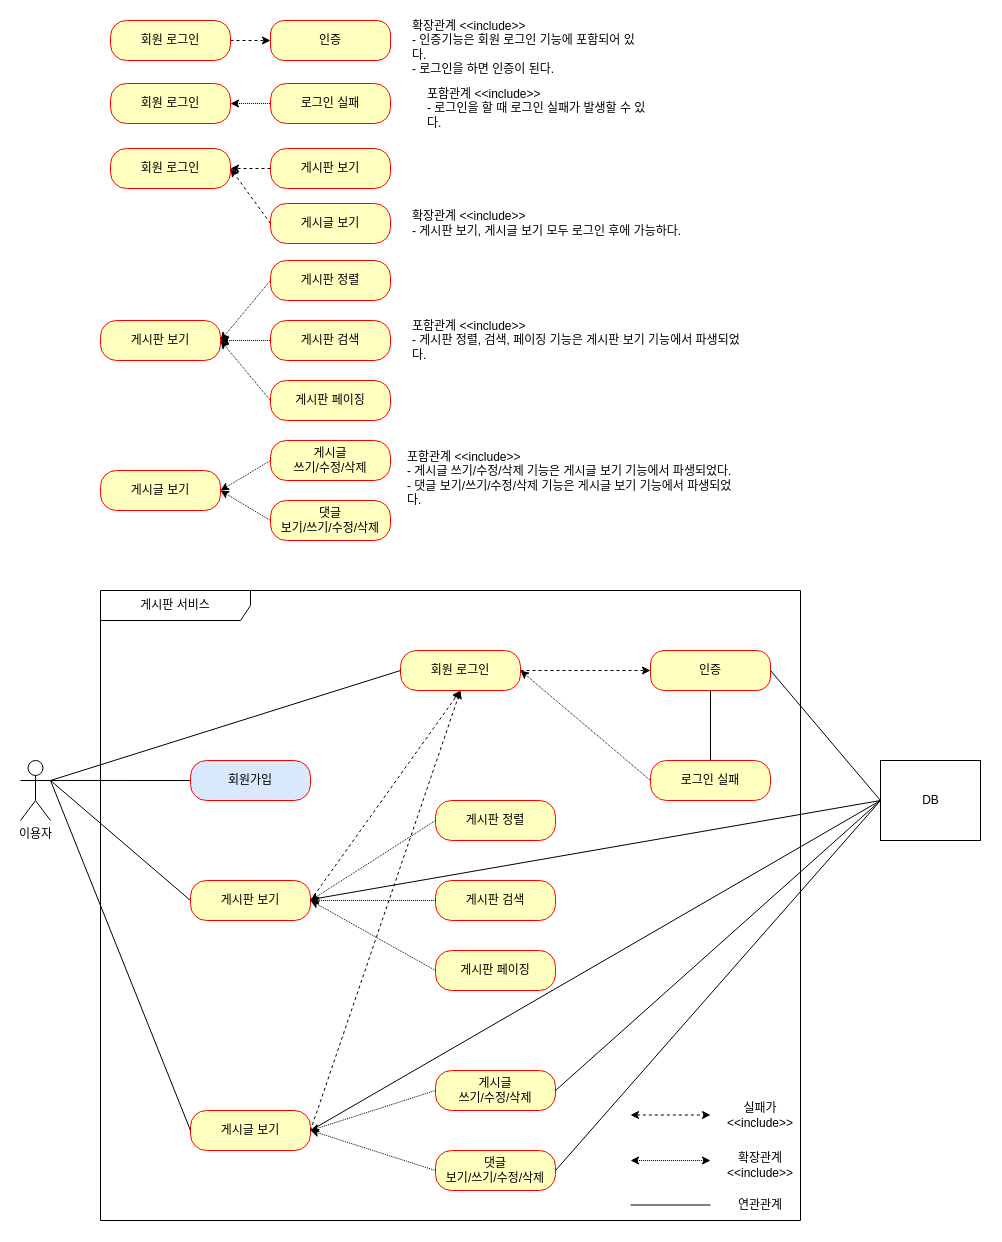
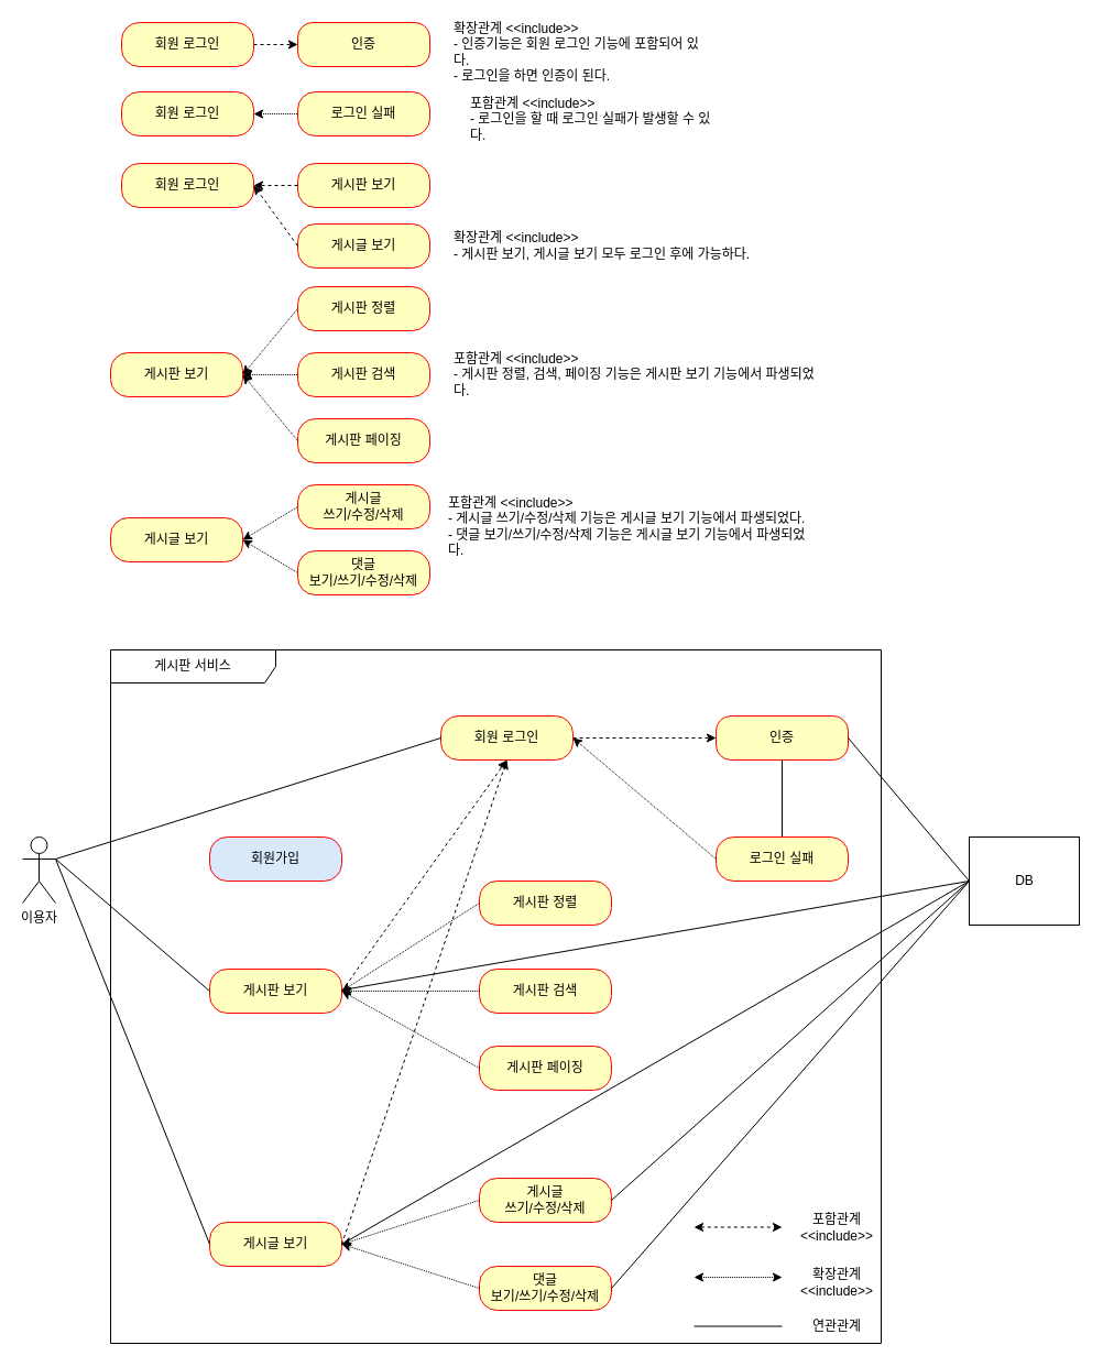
  <mxCell id="0" />
  <mxCell id="1" parent="0" />
  <mxCell id="2" value="이용자" style="shape=umlActor;verticalLabelPosition=bottom;verticalAlign=top;html=1;" vertex="1" parent="1"><mxGeometry x="20" y="760" width="30" height="60" as="geometry" /></mxCell>
  <mxCell id="3" value="게시판 서비스" style="shape=umlFrame;whiteSpace=wrap;html=1;width=150;height=30;" vertex="1" parent="1"><mxGeometry x="100" y="590" width="700" height="630" as="geometry" /></mxCell>
- <mxCell id="4" style="rounded=0;orthogonalLoop=1;jettySize=auto;html=1;entryX=1;entryY=0.333;entryDx=0;entryDy=0;entryPerimeter=0;exitX=0;exitY=0.5;exitDx=0;exitDy=0;endArrow=none;endFill=0;" edge="1" parent="1" source="5" target="2"><mxGeometry relative="1" as="geometry" /></mxCell>
  <mxCell id="5" value="회원가입" style="rounded=1;whiteSpace=wrap;html=1;arcSize=40;fontColor=#000000;fillColor=#dae8fc;strokeColor=#ff0000;" vertex="1" parent="1"><mxGeometry x="190" y="760" width="120" height="40" as="geometry" /></mxCell>
  <mxCell id="6" value="게시판 보기" style="rounded=1;whiteSpace=wrap;html=1;arcSize=40;fontColor=#000000;fillColor=#ffffc0;strokeColor=#ff0000;" vertex="1" parent="1"><mxGeometry x="190" y="880" width="120" height="40" as="geometry" /></mxCell>
  <mxCell id="7" value="게시글 보기" style="rounded=1;whiteSpace=wrap;html=1;arcSize=40;fontColor=#000000;fillColor=#ffffc0;strokeColor=#ff0000;" vertex="1" parent="1"><mxGeometry x="190" y="1110" width="120" height="40" as="geometry" /></mxCell>
  <mxCell id="8" value="" style="edgeStyle=none;rounded=0;orthogonalLoop=1;jettySize=auto;html=1;endArrow=classic;endFill=1;dashed=1;" edge="1" parent="1" source="9" target="10"><mxGeometry relative="1" as="geometry" /></mxCell>
  <mxCell id="9" value="회원 로그인" style="rounded=1;whiteSpace=wrap;html=1;arcSize=40;fontColor=#000000;fillColor=#ffffc0;strokeColor=#ff0000;" vertex="1" parent="1"><mxGeometry x="400" width="120" height="40" as="geometry" y="650" /></mxCell>
  <mxCell id="10" value="인증" style="rounded=1;whiteSpace=wrap;html=1;arcSize=34;fontColor=#000000;fillColor=#ffffc0;strokeColor=#ff0000;" vertex="1" parent="1"><mxGeometry x="650" width="120" height="40" as="geometry" y="650" /></mxCell>
  <mxCell id="11" value="" style="edgeStyle=none;rounded=0;orthogonalLoop=1;jettySize=auto;html=1;endArrow=none;endFill=0;" edge="1" parent="1" source="12" target="10"><mxGeometry relative="1" as="geometry" /></mxCell>
  <mxCell id="12" value="로그인 실패" style="rounded=1;whiteSpace=wrap;html=1;arcSize=40;fontColor=#000000;fillColor=#ffffc0;strokeColor=#ff0000;" vertex="1" parent="1"><mxGeometry x="650" y="760" width="120" height="40" as="geometry" /></mxCell>
  <mxCell id="13" value="게시판 정렬" style="rounded=1;whiteSpace=wrap;html=1;arcSize=40;fontColor=#000000;fillColor=#ffffc0;strokeColor=#ff0000;" vertex="1" parent="1"><mxGeometry x="435" y="800" width="120" height="40" as="geometry" /></mxCell>
  <mxCell id="14" value="게시판 검색" style="rounded=1;whiteSpace=wrap;html=1;arcSize=40;fontColor=#000000;fillColor=#ffffc0;strokeColor=#ff0000;" vertex="1" parent="1"><mxGeometry x="435" y="880" width="120" height="40" as="geometry" /></mxCell>
  <mxCell id="15" value="게시글 &lt;br&gt;쓰기/수정/삭제" style="rounded=1;whiteSpace=wrap;html=1;arcSize=40;fontColor=#000000;fillColor=#ffffc0;strokeColor=#ff0000;" vertex="1" parent="1"><mxGeometry x="435" y="1070" width="120" height="40" as="geometry" /></mxCell>
  <mxCell id="16" value="댓글 &lt;br&gt;보기/쓰기/수정/삭제" style="rounded=1;whiteSpace=wrap;html=1;arcSize=40;fontColor=#000000;fillColor=#ffffc0;strokeColor=#ff0000;" vertex="1" parent="1"><mxGeometry x="435" y="1150" width="120" height="40" as="geometry" /></mxCell>
  <mxCell id="17" style="edgeStyle=none;rounded=0;orthogonalLoop=1;jettySize=auto;html=1;exitX=0.5;exitY=1;exitDx=0;exitDy=0;" edge="1" parent="1" source="9" target="9"><mxGeometry relative="1" as="geometry" /></mxCell>
  <mxCell id="18" style="rounded=0;orthogonalLoop=1;jettySize=auto;html=1;exitX=0;exitY=0.5;exitDx=0;exitDy=0;endArrow=none;endFill=0;" edge="1" parent="1" source="9"><mxGeometry relative="1" as="geometry"><mxPoint x="170" y="740" as="sourcePoint" /><mxPoint x="50" y="780" as="targetPoint" /></mxGeometry></mxCell>
  <mxCell id="19" style="rounded=0;orthogonalLoop=1;jettySize=auto;html=1;exitX=0;exitY=0.5;exitDx=0;exitDy=0;endArrow=none;endFill=0;" edge="1" parent="1" source="6"><mxGeometry relative="1" as="geometry"><mxPoint x="200" y="790" as="sourcePoint" /><mxPoint x="50" y="780" as="targetPoint" /></mxGeometry></mxCell>
  <mxCell id="20" style="rounded=0;orthogonalLoop=1;jettySize=auto;html=1;exitX=0;exitY=0.5;exitDx=0;exitDy=0;endArrow=none;endFill=0;" edge="1" parent="1" source="7"><mxGeometry relative="1" as="geometry"><mxPoint x="200" y="870" as="sourcePoint" /><mxPoint x="50" y="780" as="targetPoint" /></mxGeometry></mxCell>
  <mxCell id="21" value="" style="edgeStyle=none;rounded=0;orthogonalLoop=1;jettySize=auto;html=1;endArrow=none;endFill=0;entryX=0;entryY=0.5;entryDx=0;entryDy=0;exitX=1;exitY=0.5;exitDx=0;exitDy=0;dashed=1;startArrow=classic;startFill=1;dashPattern=1 1;" edge="1" parent="1" source="9" target="12"><mxGeometry relative="1" as="geometry"><mxPoint x="450" y="680" as="sourcePoint" /><mxPoint x="530" y="680" as="targetPoint" /></mxGeometry></mxCell>
  <mxCell id="22" value="" style="edgeStyle=none;rounded=0;orthogonalLoop=1;jettySize=auto;html=1;endArrow=classic;endFill=1;dashed=1;startArrow=classic;startFill=1;" edge="1" parent="1"><mxGeometry relative="1" as="geometry"><mxPoint x="630" y="1114.47" as="sourcePoint" /><mxPoint x="710" y="1114.47" as="targetPoint" /></mxGeometry></mxCell>
- <mxCell id="23" value="실패가 &amp;lt;&amp;lt;include&amp;gt;&amp;gt;" style="text;html=1;strokeColor=none;fillColor=none;align=center;verticalAlign=middle;whiteSpace=wrap;rounded=0;" vertex="1" parent="1"><mxGeometry x="730" y="1100" width="60" height="30" as="geometry" /></mxCell>
+ <mxCell id="23" value="포함관계 &amp;lt;&amp;lt;include&amp;gt;&amp;gt;" style="text;html=1;strokeColor=none;fillColor=none;align=center;verticalAlign=middle;whiteSpace=wrap;rounded=0;" vertex="1" parent="1"><mxGeometry x="730" y="1100" width="60" height="30" as="geometry" /></mxCell>
  <mxCell id="24" value="&lt;br&gt;&lt;span style=&quot;text-align: center;&quot;&gt;확장관계 &amp;lt;&amp;lt;include&amp;gt;&amp;gt;&lt;br&gt;&lt;/span&gt;- 인증기능은 회원 로그인 기능에 포함되어 있다.&lt;br&gt;- 로그인을 하면 인증이 된다." style="text;html=1;strokeColor=none;fillColor=none;align=left;verticalAlign=middle;whiteSpace=wrap;rounded=0;imageAlign=right;" vertex="1" parent="1"><mxGeometry x="410" y="25" width="230" height="30" as="geometry" /></mxCell>
  <mxCell id="25" value="확장관계 &amp;lt;&amp;lt;include&amp;gt;&amp;gt;" style="text;html=1;strokeColor=none;fillColor=none;align=center;verticalAlign=middle;whiteSpace=wrap;rounded=0;" vertex="1" parent="1"><mxGeometry x="730" y="1150" width="60" height="30" as="geometry" /></mxCell>
  <mxCell id="26" value="&lt;span style=&quot;text-align: center;&quot;&gt;포함관계 &amp;lt;&amp;lt;include&amp;gt;&amp;gt;&lt;/span&gt;&lt;br&gt;- 로그인을 할 때 로그인 실패가 발생할 수 있다." style="text;html=1;strokeColor=none;fillColor=none;align=left;verticalAlign=middle;whiteSpace=wrap;rounded=0;" vertex="1" parent="1"><mxGeometry x="425" y="93" width="230" height="30" as="geometry" /></mxCell>
  <mxCell id="27" value="" style="rounded=0;orthogonalLoop=1;jettySize=auto;html=1;endArrow=classic;endFill=1;dashed=1;exitX=1;exitY=0.5;exitDx=0;exitDy=0;entryX=0.5;entryY=1;entryDx=0;entryDy=0;" edge="1" parent="1" source="6" target="9"><mxGeometry relative="1" as="geometry"><mxPoint x="320" y="859.58" as="sourcePoint" /><mxPoint x="450" y="859.58" as="targetPoint" /></mxGeometry></mxCell>
  <mxCell id="28" value="" style="rounded=0;orthogonalLoop=1;jettySize=auto;html=1;endArrow=classic;endFill=1;dashed=1;exitX=1;exitY=0.5;exitDx=0;exitDy=0;entryX=0.5;entryY=1;entryDx=0;entryDy=0;" edge="1" parent="1" source="7" target="9"><mxGeometry relative="1" as="geometry"><mxPoint x="330" y="1050" as="sourcePoint" /><mxPoint x="480" y="880" as="targetPoint" /></mxGeometry></mxCell>
  <mxCell id="29" value="&lt;br&gt;" style="edgeLabel;html=1;align=center;verticalAlign=middle;resizable=0;points=[];" vertex="1" connectable="0" parent="28"><mxGeometry x="0.048" y="-2" relative="1" as="geometry"><mxPoint as="offset" /></mxGeometry></mxCell>
  <mxCell id="30" value="&lt;span style=&quot;text-align: center;&quot;&gt;확장관계 &amp;lt;&amp;lt;include&amp;gt;&amp;gt;&lt;/span&gt;&lt;br style=&quot;text-align: center;&quot;&gt;- 게시판 보기, 게시글 보기 모두 로그인 후에 가능하다." style="text;html=1;strokeColor=none;fillColor=none;align=left;verticalAlign=middle;whiteSpace=wrap;rounded=0;" vertex="1" parent="1"><mxGeometry x="410" y="208" width="300" height="30" as="geometry" /></mxCell>
  <mxCell id="31" value="게시판 페이징" style="rounded=1;whiteSpace=wrap;html=1;arcSize=40;fontColor=#000000;fillColor=#ffffc0;strokeColor=#ff0000;" vertex="1" parent="1"><mxGeometry x="435" y="950" width="120" height="40" as="geometry" /></mxCell>
  <mxCell id="32" value="" style="edgeStyle=none;rounded=0;orthogonalLoop=1;jettySize=auto;html=1;endArrow=none;endFill=0;entryX=0;entryY=0.5;entryDx=0;entryDy=0;dashed=1;startArrow=classic;startFill=1;dashPattern=1 1;" edge="1" parent="1" target="13"><mxGeometry relative="1" as="geometry"><mxPoint x="310" y="900" as="sourcePoint" /><mxPoint x="570" y="1240" as="targetPoint" /></mxGeometry></mxCell>
  <mxCell id="33" value="" style="edgeStyle=none;rounded=0;orthogonalLoop=1;jettySize=auto;html=1;endArrow=none;endFill=0;entryX=0;entryY=0.5;entryDx=0;entryDy=0;dashed=1;startArrow=classic;startFill=1;dashPattern=1 1;" edge="1" parent="1" target="14"><mxGeometry relative="1" as="geometry"><mxPoint x="310" y="900" as="sourcePoint" /><mxPoint x="445" y="830" as="targetPoint" /></mxGeometry></mxCell>
  <mxCell id="34" value="" style="edgeStyle=none;rounded=0;orthogonalLoop=1;jettySize=auto;html=1;endArrow=none;endFill=0;entryX=0;entryY=0.5;entryDx=0;entryDy=0;dashed=1;startArrow=classic;startFill=1;exitX=1;exitY=0.5;exitDx=0;exitDy=0;dashPattern=1 1;" edge="1" parent="1" source="6" target="31"><mxGeometry relative="1" as="geometry"><mxPoint x="320" y="910" as="sourcePoint" /><mxPoint x="445" y="910" as="targetPoint" /></mxGeometry></mxCell>
  <mxCell id="35" value="" style="edgeStyle=none;rounded=0;orthogonalLoop=1;jettySize=auto;html=1;endArrow=classic;endFill=1;dashed=1;startArrow=classic;startFill=1;dashPattern=1 1;" edge="1" parent="1"><mxGeometry relative="1" as="geometry"><mxPoint x="630" y="1160" as="sourcePoint" /><mxPoint x="710" y="1160" as="targetPoint" /></mxGeometry></mxCell>
  <mxCell id="36" value="" style="edgeStyle=none;rounded=0;orthogonalLoop=1;jettySize=auto;html=1;endArrow=none;endFill=0;entryX=0;entryY=0.5;entryDx=0;entryDy=0;dashed=1;startArrow=classic;startFill=1;exitX=1;exitY=0.5;exitDx=0;exitDy=0;dashPattern=1 1;" edge="1" parent="1" source="7" target="15"><mxGeometry relative="1" as="geometry"><mxPoint x="307.5" y="1010" as="sourcePoint" /><mxPoint x="432.5" y="1080" as="targetPoint" /></mxGeometry></mxCell>
  <mxCell id="37" value="" style="edgeStyle=none;rounded=0;orthogonalLoop=1;jettySize=auto;html=1;endArrow=none;endFill=0;entryX=0;entryY=0.5;entryDx=0;entryDy=0;dashed=1;startArrow=classic;startFill=1;dashPattern=1 1;" edge="1" parent="1" target="16"><mxGeometry relative="1" as="geometry"><mxPoint x="310" y="1130" as="sourcePoint" /><mxPoint x="445" y="1100" as="targetPoint" /></mxGeometry></mxCell>
  <mxCell id="38" value="" style="edgeStyle=none;rounded=0;orthogonalLoop=1;jettySize=auto;html=1;endArrow=classic;endFill=1;dashed=1;" edge="1" parent="1" source="39" target="40"><mxGeometry relative="1" as="geometry" /></mxCell>
  <mxCell id="39" value="회원 로그인" style="rounded=1;whiteSpace=wrap;html=1;arcSize=40;fontColor=#000000;fillColor=#ffffc0;strokeColor=#ff0000;" vertex="1" parent="1"><mxGeometry x="110" y="20" width="120" height="40" as="geometry" /></mxCell>
  <mxCell id="40" value="인증" style="rounded=1;whiteSpace=wrap;html=1;arcSize=34;fontColor=#000000;fillColor=#ffffc0;strokeColor=#ff0000;" vertex="1" parent="1"><mxGeometry x="270" y="20" width="120" height="40" as="geometry" /></mxCell>
  <mxCell id="41" value="회원 로그인" style="rounded=1;whiteSpace=wrap;html=1;arcSize=40;fontColor=#000000;fillColor=#ffffc0;strokeColor=#ff0000;" vertex="1" parent="1"><mxGeometry x="110" y="83" width="120" height="40" as="geometry" /></mxCell>
  <mxCell id="42" value="로그인 실패" style="rounded=1;whiteSpace=wrap;html=1;arcSize=40;fontColor=#000000;fillColor=#ffffc0;strokeColor=#ff0000;" vertex="1" parent="1"><mxGeometry x="270" y="83" width="120" height="40" as="geometry" /></mxCell>
  <mxCell id="43" value="" style="edgeStyle=none;rounded=0;orthogonalLoop=1;jettySize=auto;html=1;endArrow=none;endFill=0;entryX=0;entryY=0.5;entryDx=0;entryDy=0;exitX=1;exitY=0.5;exitDx=0;exitDy=0;dashed=1;startArrow=classic;startFill=1;dashPattern=1 1;" edge="1" parent="1" source="41" target="42"><mxGeometry relative="1" as="geometry"><mxPoint x="310" y="213" as="sourcePoint" /><mxPoint x="390" y="213" as="targetPoint" /></mxGeometry></mxCell>
  <mxCell id="44" value="회원 로그인" style="rounded=1;whiteSpace=wrap;html=1;arcSize=40;fontColor=#000000;fillColor=#ffffc0;strokeColor=#ff0000;" vertex="1" parent="1"><mxGeometry x="110" y="148" width="120" height="40" as="geometry" /></mxCell>
  <mxCell id="45" value="게시판 보기" style="rounded=1;whiteSpace=wrap;html=1;arcSize=40;fontColor=#000000;fillColor=#ffffc0;strokeColor=#ff0000;" vertex="1" parent="1"><mxGeometry x="270" y="148" width="120" height="40" as="geometry" /></mxCell>
  <mxCell id="46" value="게시글 보기" style="rounded=1;whiteSpace=wrap;html=1;arcSize=40;fontColor=#000000;fillColor=#ffffc0;strokeColor=#ff0000;" vertex="1" parent="1"><mxGeometry x="270" y="203" width="120" height="40" as="geometry" /></mxCell>
  <mxCell id="47" value="" style="rounded=0;orthogonalLoop=1;jettySize=auto;html=1;endArrow=classic;endFill=1;dashed=1;exitX=0;exitY=0.5;exitDx=0;exitDy=0;entryX=1;entryY=0.5;entryDx=0;entryDy=0;" edge="1" parent="1" source="45" target="44"><mxGeometry relative="1" as="geometry"><mxPoint x="200" y="398" as="sourcePoint" /><mxPoint x="350" y="188" as="targetPoint" /></mxGeometry></mxCell>
  <mxCell id="48" value="" style="rounded=0;orthogonalLoop=1;jettySize=auto;html=1;endArrow=classic;endFill=1;dashed=1;exitX=0;exitY=0.5;exitDx=0;exitDy=0;entryX=1;entryY=0.5;entryDx=0;entryDy=0;" edge="1" parent="1" source="46" target="44"><mxGeometry relative="1" as="geometry"><mxPoint x="280" y="178" as="sourcePoint" /><mxPoint x="240" y="178" as="targetPoint" /></mxGeometry></mxCell>
  <mxCell id="49" value="게시판 보기" style="rounded=1;whiteSpace=wrap;html=1;arcSize=40;fontColor=#000000;fillColor=#ffffc0;strokeColor=#ff0000;" vertex="1" parent="1"><mxGeometry x="100" y="320" width="120" height="40" as="geometry" /></mxCell>
  <mxCell id="50" value="게시판 검색" style="rounded=1;whiteSpace=wrap;html=1;arcSize=40;fontColor=#000000;fillColor=#ffffc0;strokeColor=#ff0000;" vertex="1" parent="1"><mxGeometry x="270" y="320" width="120" height="40" as="geometry" /></mxCell>
  <mxCell id="51" value="게시판 페이징" style="rounded=1;whiteSpace=wrap;html=1;arcSize=40;fontColor=#000000;fillColor=#ffffc0;strokeColor=#ff0000;" vertex="1" parent="1"><mxGeometry x="270" y="380" width="120" height="40" as="geometry" /></mxCell>
  <mxCell id="52" value="" style="edgeStyle=none;rounded=0;orthogonalLoop=1;jettySize=auto;html=1;endArrow=none;endFill=0;entryX=0;entryY=0.5;entryDx=0;entryDy=0;dashed=1;startArrow=classic;startFill=1;dashPattern=1 1;" edge="1" parent="1" target="55"><mxGeometry relative="1" as="geometry"><mxPoint x="220" y="340" as="sourcePoint" /><mxPoint x="342.5" y="270" as="targetPoint" /></mxGeometry></mxCell>
  <mxCell id="53" value="" style="edgeStyle=none;rounded=0;orthogonalLoop=1;jettySize=auto;html=1;endArrow=none;endFill=0;entryX=0;entryY=0.5;entryDx=0;entryDy=0;dashed=1;startArrow=classic;startFill=1;dashPattern=1 1;exitX=1;exitY=0.5;exitDx=0;exitDy=0;" edge="1" parent="1" source="49" target="50"><mxGeometry relative="1" as="geometry"><mxPoint x="217.5" y="350" as="sourcePoint" /><mxPoint x="352.5" y="280" as="targetPoint" /></mxGeometry></mxCell>
  <mxCell id="54" value="" style="edgeStyle=none;rounded=0;orthogonalLoop=1;jettySize=auto;html=1;endArrow=none;endFill=0;entryX=0;entryY=0.5;entryDx=0;entryDy=0;dashed=1;startArrow=classic;startFill=1;dashPattern=1 1;" edge="1" parent="1" target="51"><mxGeometry relative="1" as="geometry"><mxPoint x="220" y="340" as="sourcePoint" /><mxPoint x="352.5" y="360" as="targetPoint" /></mxGeometry></mxCell>
  <mxCell id="55" value="게시판 정렬" style="rounded=1;whiteSpace=wrap;html=1;arcSize=40;fontColor=#000000;fillColor=#ffffc0;strokeColor=#ff0000;" vertex="1" parent="1"><mxGeometry x="270" y="260" width="120" height="40" as="geometry" /></mxCell>
  <mxCell id="56" value="&lt;span style=&quot;text-align: center;&quot;&gt;포함관계 &amp;lt;&amp;lt;include&amp;gt;&amp;gt;&lt;/span&gt;&lt;br&gt;- 게시판 정렬, 검색, 페이징 기능은 게시판 보기 기능에서 파생되었다." style="text;html=1;strokeColor=none;fillColor=none;align=left;verticalAlign=middle;whiteSpace=wrap;rounded=0;" vertex="1" parent="1"><mxGeometry x="410" y="325" width="340" height="30" as="geometry" /></mxCell>
  <mxCell id="57" value="게시글 보기" style="rounded=1;whiteSpace=wrap;html=1;arcSize=40;fontColor=#000000;fillColor=#ffffc0;strokeColor=#ff0000;" vertex="1" parent="1"><mxGeometry x="100" y="470" width="120" height="40" as="geometry" /></mxCell>
  <mxCell id="58" value="게시글 &lt;br&gt;쓰기/수정/삭제" style="rounded=1;whiteSpace=wrap;html=1;arcSize=40;fontColor=#000000;fillColor=#ffffc0;strokeColor=#ff0000;" vertex="1" parent="1"><mxGeometry x="270" y="440" width="120" height="40" as="geometry" /></mxCell>
  <mxCell id="59" value="댓글 &lt;br&gt;보기/쓰기/수정/삭제" style="rounded=1;whiteSpace=wrap;html=1;arcSize=40;fontColor=#000000;fillColor=#ffffc0;strokeColor=#ff0000;" vertex="1" parent="1"><mxGeometry x="270" y="500" width="120" height="40" as="geometry" /></mxCell>
  <mxCell id="60" value="" style="edgeStyle=none;rounded=0;orthogonalLoop=1;jettySize=auto;html=1;endArrow=none;endFill=0;entryX=0;entryY=0.5;entryDx=0;entryDy=0;dashed=1;startArrow=classic;startFill=1;exitX=1;exitY=0.5;exitDx=0;exitDy=0;dashPattern=1 1;" edge="1" parent="1" source="57" target="58"><mxGeometry relative="1" as="geometry"><mxPoint x="142.5" y="390" as="sourcePoint" /><mxPoint x="267.5" y="460" as="targetPoint" /></mxGeometry></mxCell>
  <mxCell id="61" value="" style="edgeStyle=none;rounded=0;orthogonalLoop=1;jettySize=auto;html=1;endArrow=none;endFill=0;entryX=0;entryY=0.5;entryDx=0;entryDy=0;dashed=1;startArrow=classic;startFill=1;dashPattern=1 1;exitX=1;exitY=0.5;exitDx=0;exitDy=0;" edge="1" parent="1" source="57" target="59"><mxGeometry relative="1" as="geometry"><mxPoint x="145" y="510" as="sourcePoint" /><mxPoint x="280" y="480" as="targetPoint" /></mxGeometry></mxCell>
  <mxCell id="62" value="&lt;span style=&quot;text-align: center;&quot;&gt;포함관계 &amp;lt;&amp;lt;include&amp;gt;&amp;gt;&lt;/span&gt;&lt;br&gt;- 게시글 쓰기/수정/삭제 기능은 게시글 보기 기능에서 파생되었다.&lt;br&gt;- 댓글 보기/쓰기/수정/삭제 기능은 게시글 보기 기능에서 파생되었다." style="text;html=1;strokeColor=none;fillColor=none;align=left;verticalAlign=middle;whiteSpace=wrap;rounded=0;" vertex="1" parent="1"><mxGeometry x="405" y="455" width="340" height="45" as="geometry" /></mxCell>
  <mxCell id="63" value="DB" style="html=1;dropTarget=0;" vertex="1" parent="1"><mxGeometry x="880" y="760" width="100" height="80" as="geometry" /></mxCell>
  <mxCell id="64" style="rounded=0;orthogonalLoop=1;jettySize=auto;html=1;endArrow=none;endFill=0;" edge="1" parent="1"><mxGeometry relative="1" as="geometry"><mxPoint x="710" y="1204.5" as="sourcePoint" /><mxPoint x="630" y="1204.5" as="targetPoint" /></mxGeometry></mxCell>
  <mxCell id="65" value="연관관계" style="text;html=1;strokeColor=none;fillColor=none;align=center;verticalAlign=middle;whiteSpace=wrap;rounded=0;" vertex="1" parent="1"><mxGeometry x="730" y="1190" width="60" height="30" as="geometry" /></mxCell>
  <mxCell id="66" value="" style="edgeStyle=none;rounded=0;orthogonalLoop=1;jettySize=auto;html=1;endArrow=none;endFill=0;entryX=1;entryY=0.5;entryDx=0;entryDy=0;exitX=0;exitY=0.5;exitDx=0;exitDy=0;" edge="1" parent="1" source="63" target="10"><mxGeometry relative="1" as="geometry"><mxPoint x="860" y="750" as="sourcePoint" /><mxPoint x="860" y="680" as="targetPoint" /></mxGeometry></mxCell>
  <mxCell id="67" value="" style="edgeStyle=none;rounded=0;orthogonalLoop=1;jettySize=auto;html=1;endArrow=none;endFill=0;exitX=0;exitY=0.5;exitDx=0;exitDy=0;entryX=1.003;entryY=0.475;entryDx=0;entryDy=0;entryPerimeter=0;" edge="1" parent="1" source="63" target="6"><mxGeometry relative="1" as="geometry"><mxPoint x="880" y="800" as="sourcePoint" /><mxPoint x="320" y="900" as="targetPoint" /></mxGeometry></mxCell>
  <mxCell id="68" value="" style="edgeStyle=none;rounded=0;orthogonalLoop=1;jettySize=auto;html=1;endArrow=none;endFill=0;" edge="1" parent="1"><mxGeometry relative="1" as="geometry"><mxPoint x="880" y="800" as="sourcePoint" /><mxPoint x="310" y="1130" as="targetPoint" /></mxGeometry></mxCell>
  <mxCell id="69" value="" style="edgeStyle=none;rounded=0;orthogonalLoop=1;jettySize=auto;html=1;endArrow=none;endFill=0;entryX=1;entryY=0.5;entryDx=0;entryDy=0;" edge="1" parent="1" target="15"><mxGeometry relative="1" as="geometry"><mxPoint x="880" y="800" as="sourcePoint" /><mxPoint x="320" y="1140" as="targetPoint" /></mxGeometry></mxCell>
  <mxCell id="70" value="" style="edgeStyle=none;rounded=0;orthogonalLoop=1;jettySize=auto;html=1;endArrow=none;endFill=0;entryX=1;entryY=0.5;entryDx=0;entryDy=0;" edge="1" parent="1" target="16"><mxGeometry relative="1" as="geometry"><mxPoint x="880" y="800" as="sourcePoint" /><mxPoint x="565" y="1100" as="targetPoint" /></mxGeometry></mxCell>
